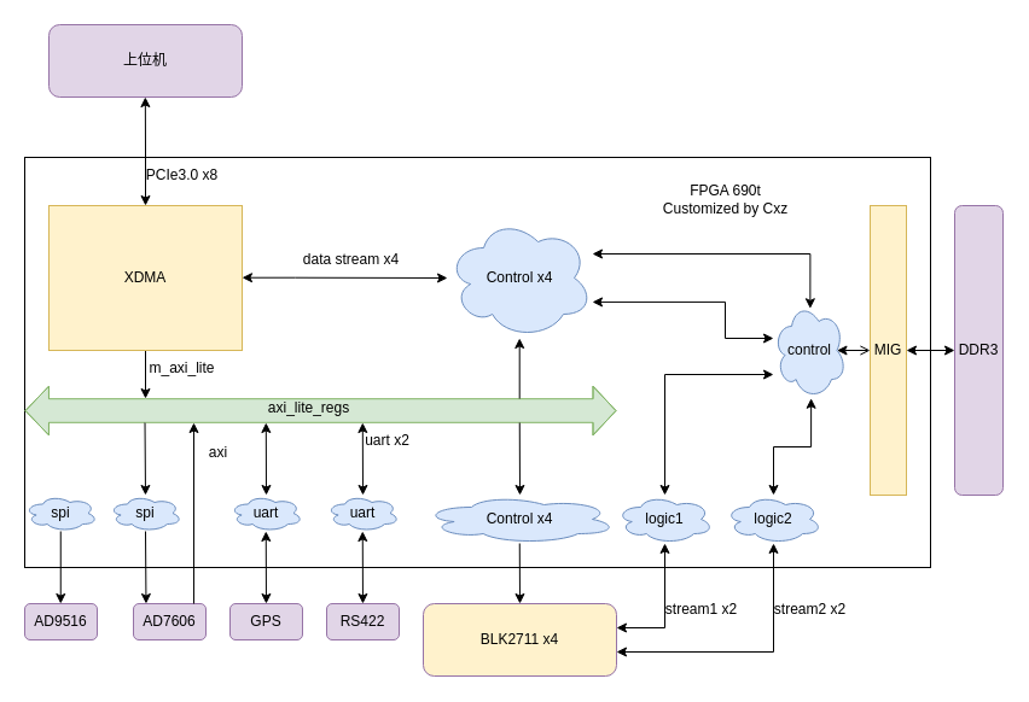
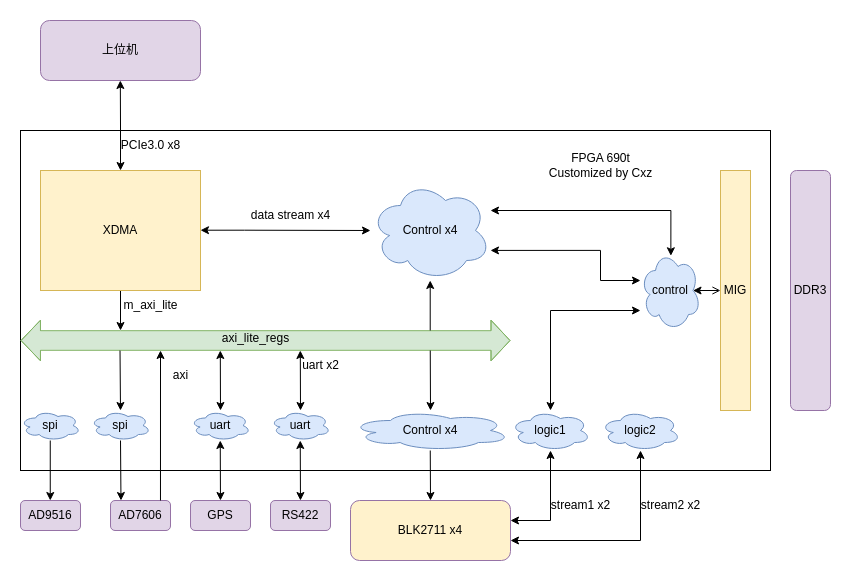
  <mxCell id="0" />
  <mxCell id="1" parent="0" />
  <mxCell id="2" value="" style="whiteSpace=wrap;html=1;" vertex="1" parent="1"><mxGeometry x="20" y="130" width="750" height="340" as="geometry" /></mxCell>
  <mxCell id="3" style="edgeStyle=none;html=1;" edge="1" parent="1" source="5"><mxGeometry relative="1" as="geometry"><mxPoint x="120" y="330" as="targetPoint" /></mxGeometry></mxCell>
  <mxCell id="4" style="edgeStyle=orthogonalEdgeStyle;rounded=0;html=1;exitX=0.5;exitY=0;exitDx=0;exitDy=0;startArrow=classic;startFill=1;" edge="1" parent="1" source="5"><mxGeometry relative="1" as="geometry"><mxPoint x="119.828" y="80" as="targetPoint" /></mxGeometry></mxCell>
  <mxCell id="5" value="XDMA" style="whiteSpace=wrap;html=1;fillColor=#fff2cc;strokeColor=#d6b656;" vertex="1" parent="1"><mxGeometry x="40" y="170" width="160" height="120" as="geometry" /></mxCell>
  <mxCell id="6" value="" style="shape=flexArrow;endArrow=classic;startArrow=classic;html=1;width=19.6;startSize=6.16;fillColor=#d5e8d4;strokeColor=#82b366;" edge="1" parent="1"><mxGeometry width="100" height="100" relative="1" as="geometry"><mxPoint x="20" y="340" as="sourcePoint" /><mxPoint x="510" y="340" as="targetPoint" /><Array as="points"><mxPoint x="120" y="340" /></Array></mxGeometry></mxCell>
  <mxCell id="7" value="m_axi_lite" style="text;html=1;align=center;verticalAlign=middle;resizable=0;points=[];autosize=1;strokeColor=none;fillColor=none;" vertex="1" parent="1"><mxGeometry x="110" y="290" width="80" height="30" as="geometry" /></mxCell>
  <mxCell id="8" value="" style="endArrow=classic;html=1;" edge="1" parent="1"><mxGeometry width="50" height="50" relative="1" as="geometry"><mxPoint x="49.76" y="440" as="sourcePoint" /><mxPoint x="49.76" y="500" as="targetPoint" /></mxGeometry></mxCell>
  <mxCell id="9" value="AD9516" style="rounded=1;whiteSpace=wrap;html=1;fillColor=#e1d5e7;strokeColor=#9673a6;" vertex="1" parent="1"><mxGeometry x="20" y="500" width="60" height="30" as="geometry" /></mxCell>
  <mxCell id="10" value="AD7606" style="rounded=1;whiteSpace=wrap;html=1;fillColor=#e1d5e7;strokeColor=#9673a6;" vertex="1" parent="1"><mxGeometry x="110" y="500" width="60" height="30" as="geometry" /></mxCell>
  <mxCell id="11" value="" style="endArrow=classic;html=1;" edge="1" parent="1"><mxGeometry width="50" height="50" relative="1" as="geometry"><mxPoint x="119.52" y="350" as="sourcePoint" /><mxPoint x="120" y="410" as="targetPoint" /></mxGeometry></mxCell>
  <mxCell id="12" value="GPS" style="rounded=1;whiteSpace=wrap;html=1;fillColor=#e1d5e7;strokeColor=#9673a6;" vertex="1" parent="1"><mxGeometry x="190" y="500" width="60" height="30" as="geometry" /></mxCell>
  <mxCell id="13" value="" style="endArrow=classic;html=1;startArrow=classic;startFill=1;" edge="1" parent="1"><mxGeometry width="50" height="50" relative="1" as="geometry"><mxPoint x="219.8" y="350" as="sourcePoint" /><mxPoint x="220" y="410" as="targetPoint" /></mxGeometry></mxCell>
  <mxCell id="14" value="RS422" style="rounded=1;whiteSpace=wrap;html=1;fillColor=#e1d5e7;strokeColor=#9673a6;" vertex="1" parent="1"><mxGeometry x="270" y="500" width="60" height="30" as="geometry" /></mxCell>
  <mxCell id="15" value="" style="endArrow=classic;html=1;startArrow=classic;startFill=1;" edge="1" parent="1"><mxGeometry width="50" height="50" relative="1" as="geometry"><mxPoint x="299.8" y="350" as="sourcePoint" /><mxPoint x="300" y="410" as="targetPoint" /></mxGeometry></mxCell>
  <mxCell id="16" value="uart x2" style="text;html=1;align=center;verticalAlign=middle;resizable=0;points=[];autosize=1;strokeColor=none;fillColor=none;" vertex="1" parent="1"><mxGeometry x="290" y="350" width="60" height="30" as="geometry" /></mxCell>
  <mxCell id="17" style="edgeStyle=orthogonalEdgeStyle;html=1;startArrow=classic;startFill=1;rounded=0;" edge="1" parent="1"><mxGeometry relative="1" as="geometry"><mxPoint x="550" y="450" as="targetPoint" /><mxPoint x="510" y="520" as="sourcePoint" /><Array as="points"><mxPoint x="550" y="520" /><mxPoint x="550" y="450" /></Array></mxGeometry></mxCell>
  <mxCell id="18" value="BLK2711 x4" style="rounded=1;whiteSpace=wrap;html=1;fillColor=#fff2cc;strokeColor=#9673a6;" vertex="1" parent="1"><mxGeometry x="350" y="500" width="160" height="60" as="geometry" /></mxCell>
  <mxCell id="19" value="" style="endArrow=classic;html=1;exitX=0.833;exitY=0;exitDx=0;exitDy=0;exitPerimeter=0;" edge="1" parent="1" source="10"><mxGeometry width="50" height="50" relative="1" as="geometry"><mxPoint x="160" y="450" as="sourcePoint" /><mxPoint x="160" y="350" as="targetPoint" /></mxGeometry></mxCell>
  <mxCell id="20" value="axi" style="text;html=1;align=center;verticalAlign=middle;resizable=0;points=[];autosize=1;strokeColor=none;fillColor=none;" vertex="1" parent="1"><mxGeometry x="150" y="360" width="60" height="30" as="geometry" /></mxCell>
  <mxCell id="21" value="" style="endArrow=classic;html=1;" edge="1" parent="1"><mxGeometry width="50" height="50" relative="1" as="geometry"><mxPoint x="429.76" y="350" as="sourcePoint" /><mxPoint x="430" y="410" as="targetPoint" /></mxGeometry></mxCell>
  <mxCell id="22" value="spi" style="ellipse;shape=cloud;whiteSpace=wrap;html=1;fillColor=#dae8fc;strokeColor=#6c8ebf;" vertex="1" parent="1"><mxGeometry x="20" y="410" width="60" height="30" as="geometry" /></mxCell>
  <mxCell id="23" value="spi" style="ellipse;shape=cloud;whiteSpace=wrap;html=1;fillColor=#dae8fc;strokeColor=#6c8ebf;" vertex="1" parent="1"><mxGeometry x="90" y="410" width="60" height="30" as="geometry" /></mxCell>
  <mxCell id="24" value="" style="endArrow=classic;html=1;" edge="1" parent="1"><mxGeometry width="50" height="50" relative="1" as="geometry"><mxPoint x="120" y="440" as="sourcePoint" /><mxPoint x="120.48" y="500" as="targetPoint" /></mxGeometry></mxCell>
  <mxCell id="25" value="uart" style="ellipse;shape=cloud;whiteSpace=wrap;html=1;fillColor=#dae8fc;strokeColor=#6c8ebf;" vertex="1" parent="1"><mxGeometry x="190" y="410" width="60" height="30" as="geometry" /></mxCell>
  <mxCell id="26" value="" style="endArrow=classic;html=1;startArrow=classic;startFill=1;" edge="1" parent="1"><mxGeometry width="50" height="50" relative="1" as="geometry"><mxPoint x="219.76" y="440" as="sourcePoint" /><mxPoint x="219.96" y="500" as="targetPoint" /></mxGeometry></mxCell>
  <mxCell id="27" value="uart" style="ellipse;shape=cloud;whiteSpace=wrap;html=1;fillColor=#dae8fc;strokeColor=#6c8ebf;" vertex="1" parent="1"><mxGeometry x="270" y="410" width="60" height="30" as="geometry" /></mxCell>
  <mxCell id="28" value="" style="endArrow=classic;html=1;startArrow=classic;startFill=1;" edge="1" parent="1"><mxGeometry width="50" height="50" relative="1" as="geometry"><mxPoint x="299.76" y="440" as="sourcePoint" /><mxPoint x="299.96" y="500" as="targetPoint" /></mxGeometry></mxCell>
  <mxCell id="29" value="Control x4" style="ellipse;shape=cloud;whiteSpace=wrap;html=1;fillColor=#dae8fc;strokeColor=#6c8ebf;" vertex="1" parent="1"><mxGeometry x="350" y="410" width="160" height="40" as="geometry" /></mxCell>
  <mxCell id="30" value="" style="endArrow=classic;html=1;" edge="1" parent="1"><mxGeometry width="50" height="50" relative="1" as="geometry"><mxPoint x="429.76" y="450" as="sourcePoint" /><mxPoint x="430" y="500" as="targetPoint" /></mxGeometry></mxCell>
  <mxCell id="31" value="logic1" style="ellipse;shape=cloud;whiteSpace=wrap;html=1;fillColor=#dae8fc;strokeColor=#6c8ebf;" vertex="1" parent="1"><mxGeometry x="510" y="410" width="80" height="40" as="geometry" /></mxCell>
  <mxCell id="32" style="edgeStyle=orthogonalEdgeStyle;html=1;startArrow=classic;startFill=1;rounded=0;" edge="1" parent="1"><mxGeometry relative="1" as="geometry"><mxPoint x="640" y="450" as="targetPoint" /><mxPoint x="510" y="540" as="sourcePoint" /><Array as="points"><mxPoint x="640" y="540" /><mxPoint x="640" y="450" /></Array></mxGeometry></mxCell>
  <mxCell id="33" value="logic2" style="ellipse;shape=cloud;whiteSpace=wrap;html=1;fillColor=#dae8fc;strokeColor=#6c8ebf;" vertex="1" parent="1"><mxGeometry x="600" y="410" width="80" height="40" as="geometry" /></mxCell>
  <mxCell id="34" value="stream1 x2" style="text;html=1;align=center;verticalAlign=middle;resizable=0;points=[];autosize=1;strokeColor=none;fillColor=none;" vertex="1" parent="1"><mxGeometry x="540" y="490" width="80" height="30" as="geometry" /></mxCell>
  <mxCell id="35" value="stream2 x2" style="text;html=1;align=center;verticalAlign=middle;resizable=0;points=[];autosize=1;strokeColor=none;fillColor=none;" vertex="1" parent="1"><mxGeometry x="630" y="490" width="80" height="30" as="geometry" /></mxCell>
- <mxCell id="36" style="edgeStyle=orthogonalEdgeStyle;html=1;startArrow=classic;startFill=1;rounded=0;entryX=0.519;entryY=0.997;entryDx=0;entryDy=0;entryPerimeter=0;" edge="1" parent="1" source="33" target="50"><mxGeometry relative="1" as="geometry"><mxPoint x="630" y="350" as="targetPoint" /><mxPoint x="640" y="400" as="sourcePoint" /><Array as="points"><mxPoint x="640" y="370" /><mxPoint x="671" y="370" /></Array></mxGeometry></mxCell>
  <mxCell id="37" value="DDR3" style="rounded=1;whiteSpace=wrap;html=1;fillColor=#e1d5e7;strokeColor=#9673a6;" vertex="1" parent="1"><mxGeometry x="790" y="170" width="40" height="240" as="geometry" /></mxCell>
- <mxCell id="38" style="edgeStyle=orthogonalEdgeStyle;rounded=0;html=1;exitX=1;exitY=0.5;exitDx=0;exitDy=0;entryX=0;entryY=0.5;entryDx=0;entryDy=0;startArrow=classic;startFill=1;" edge="1" parent="1" source="39" target="37"><mxGeometry relative="1" as="geometry" /></mxCell>
  <mxCell id="39" value="MIG" style="rounded=0;whiteSpace=wrap;html=1;fillColor=#fff2cc;strokeColor=#d6b656;" vertex="1" parent="1"><mxGeometry x="720" y="170" width="30" height="240" as="geometry" /></mxCell>
  <mxCell id="40" style="edgeStyle=orthogonalEdgeStyle;html=1;startArrow=classic;startFill=1;rounded=0;entryX=0;entryY=0.75;entryDx=0;entryDy=0;entryPerimeter=0;" edge="1" parent="1" target="50"><mxGeometry relative="1" as="geometry"><mxPoint x="630" y="310" as="targetPoint" /><mxPoint x="550" y="410" as="sourcePoint" /><Array as="points"><mxPoint x="550" y="310" /></Array></mxGeometry></mxCell>
  <mxCell id="41" style="edgeStyle=orthogonalEdgeStyle;html=1;startArrow=classic;startFill=1;rounded=0;" edge="1" parent="1"><mxGeometry relative="1" as="geometry"><mxPoint x="370" y="230" as="targetPoint" /><mxPoint x="200" y="229.71" as="sourcePoint" /><Array as="points"><mxPoint x="244" y="229.71" /></Array></mxGeometry></mxCell>
  <mxCell id="42" value="Control x4" style="ellipse;shape=cloud;whiteSpace=wrap;html=1;fillColor=#dae8fc;strokeColor=#6c8ebf;" vertex="1" parent="1"><mxGeometry x="370" y="180" width="120" height="100" as="geometry" /></mxCell>
  <mxCell id="43" value="" style="endArrow=classic;html=1;" edge="1" parent="1"><mxGeometry width="50" height="50" relative="1" as="geometry"><mxPoint x="429.71" y="330" as="sourcePoint" /><mxPoint x="429.71" y="280" as="targetPoint" /></mxGeometry></mxCell>
  <mxCell id="44" value="data stream x4" style="text;html=1;align=center;verticalAlign=middle;resizable=0;points=[];autosize=1;strokeColor=none;fillColor=none;" vertex="1" parent="1"><mxGeometry x="240" y="200" width="100" height="30" as="geometry" /></mxCell>
  <mxCell id="45" style="edgeStyle=orthogonalEdgeStyle;html=1;startArrow=classic;startFill=1;rounded=0;entryX=0;entryY=0.375;entryDx=0;entryDy=0;entryPerimeter=0;" edge="1" parent="1" target="50"><mxGeometry relative="1" as="geometry"><mxPoint x="630" y="280" as="targetPoint" /><mxPoint x="490" y="249.91" as="sourcePoint" /><Array as="points"><mxPoint x="600" y="250" /><mxPoint x="600" y="280" /></Array></mxGeometry></mxCell>
  <mxCell id="46" style="edgeStyle=orthogonalEdgeStyle;html=1;startArrow=classic;startFill=1;rounded=0;entryX=0.506;entryY=0.066;entryDx=0;entryDy=0;entryPerimeter=0;" edge="1" parent="1" target="50"><mxGeometry relative="1" as="geometry"><mxPoint x="720" y="210" as="targetPoint" /><mxPoint x="490" y="210" as="sourcePoint" /><Array as="points"><mxPoint x="670" y="210" /></Array></mxGeometry></mxCell>
  <mxCell id="47" value="PCIe3.0 x8" style="text;html=1;align=center;verticalAlign=middle;resizable=0;points=[];autosize=1;strokeColor=none;fillColor=none;" vertex="1" parent="1"><mxGeometry x="110" y="130" width="80" height="30" as="geometry" /></mxCell>
  <mxCell id="48" value="上位机" style="rounded=1;whiteSpace=wrap;html=1;fillColor=#e1d5e7;strokeColor=#9673a6;" vertex="1" parent="1"><mxGeometry x="40" y="20" width="160" height="60" as="geometry" /></mxCell>
  <mxCell id="49" value="axi_lite_regs" style="text;html=1;align=center;verticalAlign=middle;resizable=0;points=[];autosize=1;strokeColor=none;fillColor=none;" vertex="1" parent="1"><mxGeometry x="210" y="323" width="90" height="30" as="geometry" /></mxCell>
  <mxCell id="50" value="control" style="ellipse;shape=cloud;whiteSpace=wrap;html=1;fillColor=#dae8fc;strokeColor=#6c8ebf;" vertex="1" parent="1"><mxGeometry x="640" y="250" width="60" height="80" as="geometry" /></mxCell>
  <mxCell id="51" style="edgeStyle=orthogonalEdgeStyle;rounded=0;html=1;entryX=0;entryY=0.5;entryDx=0;entryDy=0;startArrow=classic;startFill=1;exitX=0.875;exitY=0.5;exitDx=0;exitDy=0;exitPerimeter=0;endArrow=open;" edge="1" parent="1" source="50" target="39"><mxGeometry relative="1" as="geometry"><mxPoint x="700" y="290" as="sourcePoint" /><mxPoint x="730" y="289.43" as="targetPoint" /></mxGeometry></mxCell>
  <mxCell id="52" value="FPGA 690t&lt;br&gt;Customized by Cxz" style="text;html=1;align=center;verticalAlign=middle;resizable=0;points=[];autosize=1;strokeColor=none;fillColor=none;" vertex="1" parent="1"><mxGeometry x="535" y="145" width="130" height="40" as="geometry" /></mxCell>
